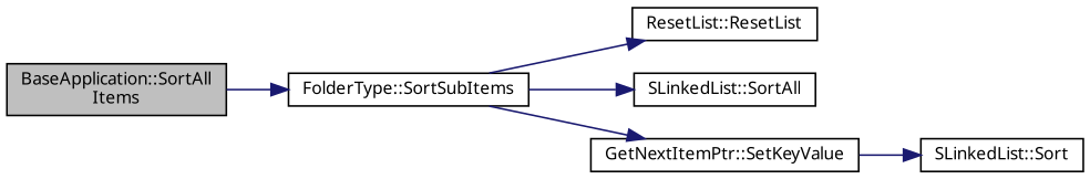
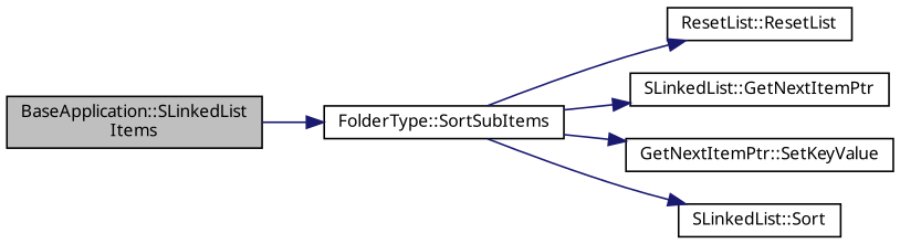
  digraph {
    fontname="Noto Sans"
    rankdir=LR
    node [color=black fillcolor=white fontname="Noto Sans" fontsize=10 shape=record style=filled]
    edge [color=midnightblue fontname="Noto Sans" fontsize=10 labelfontname=Helvetica labelfontsize=10 style=solid]
-   n1 [fillcolor=grey75 fontcolor=black height=0.2 label="BaseApplication::SortAll\lItems" width=0.4]
+   n1 [fillcolor=grey75 fontcolor=black height=0.2 label="BaseApplication::SLinkedList\lItems" width=0.4]
    n2 [height=0.2 label="FolderType::SortSubItems" width=0.4]
    n3 [height=0.2 label="ResetList::ResetList" width=0.4]
-   n4 [height=0.2 label="SLinkedList::SortAll" width=0.4]
+   n4 [height=0.2 label="SLinkedList::GetNextItemPtr" width=0.4]
    n5 [height=0.2 label="GetNextItemPtr::SetKeyValue" width=0.4]
    n6 [height=0.2 label="SLinkedList::Sort" width=0.4]
    n1 -> n2
    n2 -> n3
    n2 -> n4
    n2 -> n5
-   n5 -> n6
+   n2 -> n6
  }
